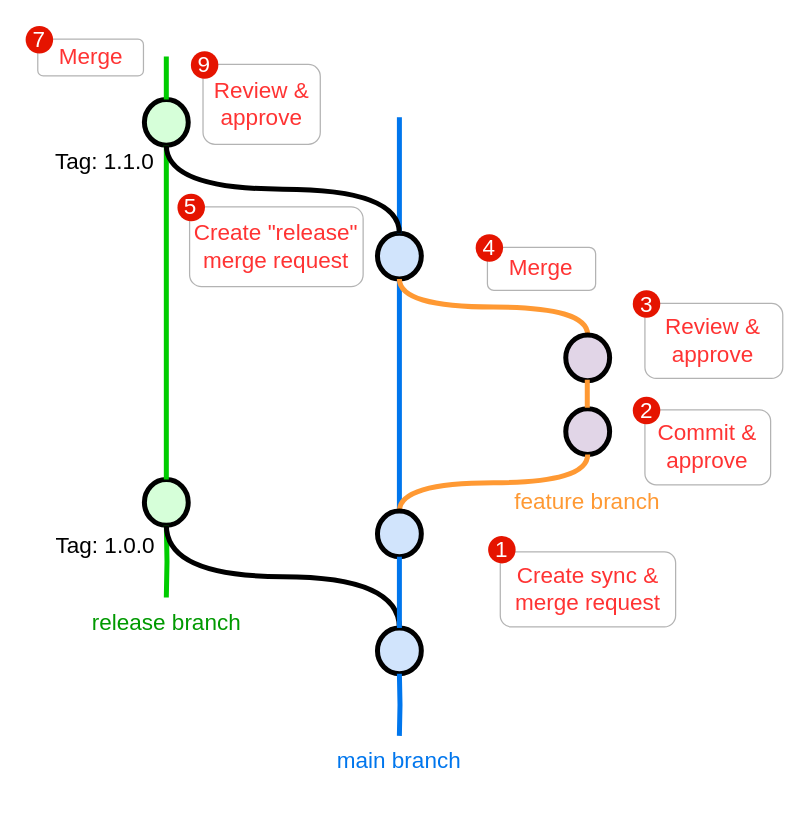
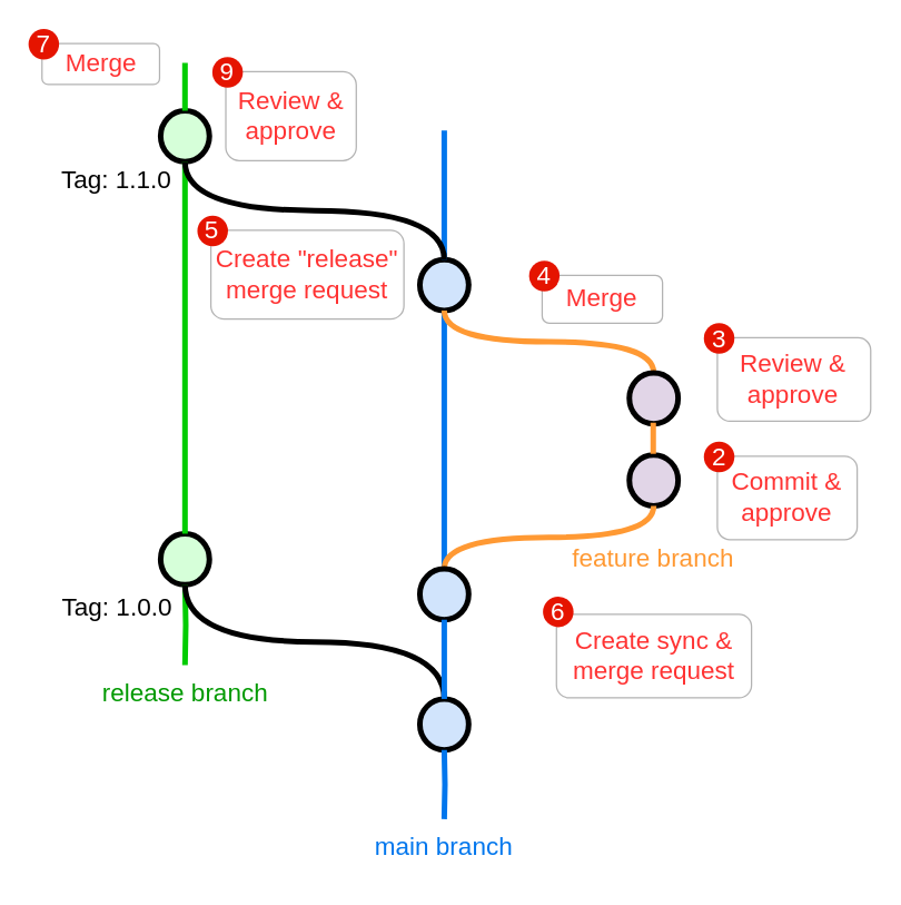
  <mxCell id="0" />
  <mxCell id="1" parent="0" />
  <mxCell id="2" value="" style="verticalLabelPosition=bottom;verticalAlign=top;html=1;strokeWidth=4;shape=mxgraph.flowchart.on-page_reference;plain-blue;gradientColor=none;strokeColor=#000000;rotation=-90;container=0;fillColor=#D1E4FC;fontSize=18;" parent="1" vertex="1"><mxGeometry x="300.732" y="502.407" width="36.585" height="35.085" as="geometry" /></mxCell>
  <mxCell id="3" value="" style="verticalLabelPosition=bottom;verticalAlign=top;html=1;strokeWidth=4;shape=mxgraph.flowchart.on-page_reference;plain-blue;gradientColor=none;strokeColor=#000000;rotation=-90;container=0;fillColor=#D1E4FC;fontSize=18;" parent="1" vertex="1"><mxGeometry x="300.732" y="186.644" width="36.585" height="35.085" as="geometry" /></mxCell>
  <mxCell id="4" value="" style="edgeStyle=orthogonalEdgeStyle;curved=1;rounded=0;orthogonalLoop=1;jettySize=auto;html=1;endArrow=none;endFill=0;strokeWidth=4;fontFamily=Courier New;fontSize=18;exitX=1;exitY=0.5;exitDx=0;exitDy=0;exitPerimeter=0;strokeColor=#0076ED;" parent="1" source="20" target="3" edge="1"><mxGeometry x="1254.39" y="347.119" as="geometry"><mxPoint x="319.024" y="280.203" as="sourcePoint" /></mxGeometry></mxCell>
  <mxCell id="5" value="" style="edgeStyle=orthogonalEdgeStyle;curved=1;rounded=0;orthogonalLoop=1;jettySize=auto;html=1;endArrow=none;endFill=0;strokeWidth=4;fontFamily=Courier New;fontSize=18;strokeColor=#0076ED;" parent="1" source="3" edge="1"><mxGeometry x="1254.39" y="347.119" as="geometry"><mxPoint x="319.024" y="93.085" as="targetPoint" /></mxGeometry></mxCell>
  <mxCell id="6" value="" style="verticalLabelPosition=bottom;verticalAlign=top;html=1;strokeWidth=4;shape=mxgraph.flowchart.on-page_reference;plain-purple;gradientColor=none;strokeColor=#000000;rotation=-90;container=0;fontSize=18;" parent="1" vertex="1"><mxGeometry x="451.366" y="326.983" width="36.585" height="35.085" as="geometry" /></mxCell>
  <mxCell id="7" style="edgeStyle=orthogonalEdgeStyle;curved=1;rounded=0;html=1;entryX=0;entryY=0.5;entryPerimeter=0;endArrow=none;endFill=0;jettySize=auto;orthogonalLoop=1;strokeWidth=4;fontSize=18;exitX=1;exitY=0.5;exitDx=0;exitDy=0;exitPerimeter=0;strokeColor=#FF9933;fontColor=#FF9933;" parent="1" source="20" target="6" edge="1"><mxGeometry x="1144.634" y="183.39" as="geometry"><mxPoint x="319.024" y="461.475" as="sourcePoint" /></mxGeometry></mxCell>
  <mxCell id="8" style="edgeStyle=orthogonalEdgeStyle;curved=1;rounded=0;html=1;exitX=1;exitY=0.5;exitPerimeter=0;entryX=0;entryY=0.5;entryPerimeter=0;endArrow=none;endFill=0;jettySize=auto;orthogonalLoop=1;strokeWidth=4;fontSize=18;entryDx=0;entryDy=0;strokeColor=#FF9933;" parent="1" source="9" target="3" edge="1"><mxGeometry x="1277.561" y="198.593" as="geometry"><mxPoint x="342.195" y="128.169" as="targetPoint" /></mxGeometry></mxCell>
  <mxCell id="9" value="" style="verticalLabelPosition=bottom;verticalAlign=top;html=1;strokeWidth=4;shape=mxgraph.flowchart.on-page_reference;plain-purple;gradientColor=none;strokeColor=#000000;rotation=-90;container=0;fontSize=18;" parent="1" vertex="1"><mxGeometry x="451.366" y="268.003" width="36.585" height="35.085" as="geometry" /></mxCell>
  <mxCell id="10" style="edgeStyle=orthogonalEdgeStyle;curved=1;rounded=0;html=1;exitX=1;exitY=0.5;exitPerimeter=0;entryX=0;entryY=0.5;entryPerimeter=0;endArrow=none;endFill=0;jettySize=auto;orthogonalLoop=1;strokeWidth=4;fontSize=18;exitDx=0;exitDy=0;strokeColor=#FF9933;" parent="1" edge="1"><mxGeometry x="1313.221" y="197.843" as="geometry"><mxPoint x="469.319" y="325.483" as="sourcePoint" /><mxPoint x="469.319" y="303.088" as="targetPoint" /></mxGeometry></mxCell>
  <mxCell id="11" value="&lt;font style=&quot;font-size: 18px&quot;&gt;&lt;font style=&quot;font-size: 18px&quot;&gt;feature branch&lt;/font&gt;&lt;br style=&quot;font-size: 18px&quot;&gt;&lt;/font&gt;" style="text;html=1;strokeColor=none;fillColor=none;align=center;verticalAlign=middle;whiteSpace=wrap;overflow=hidden;fontSize=18;fontStyle=0;fontColor=#FF9933;rotation=0;container=0;" parent="1" vertex="1"><mxGeometry x="396.94" y="378.18" width="145.43" height="46.14" as="geometry" /></mxCell>
  <mxCell id="12" value="&lt;font style=&quot;font-size: 18px;&quot;&gt;Tag: 1.0.0&lt;/font&gt;" style="text;html=1;strokeColor=none;fillColor=none;align=center;verticalAlign=middle;whiteSpace=wrap;overflow=hidden;fontSize=18;rotation=0;container=0;" parent="1" vertex="1"><mxGeometry x="35" y="416.84" width="97.56" height="37.44" as="geometry" /></mxCell>
  <mxCell id="13" value="&lt;font style=&quot;font-size: 18px;&quot;&gt;Tag: 1.1.0&lt;/font&gt;" style="text;html=1;strokeColor=none;fillColor=none;align=center;verticalAlign=middle;whiteSpace=wrap;overflow=hidden;fontSize=18;rotation=0;container=0;" parent="1" vertex="1"><mxGeometry x="38.05" y="107.56" width="91.46" height="42.64" as="geometry" /></mxCell>
  <mxCell id="14" value="" style="verticalLabelPosition=bottom;verticalAlign=top;html=1;strokeWidth=4;shape=mxgraph.flowchart.on-page_reference;plain-blue;gradientColor=none;strokeColor=#000000;rotation=-90;container=0;fillColor=#D6FFD9;fontSize=18;" parent="1" vertex="1"><mxGeometry x="114.268" y="383.713" width="36.585" height="35.085" as="geometry" /></mxCell>
  <mxCell id="15" value="" style="verticalLabelPosition=bottom;verticalAlign=top;html=1;strokeWidth=4;shape=mxgraph.flowchart.on-page_reference;plain-blue;gradientColor=none;strokeColor=#000000;rotation=-90;container=0;fillColor=#D6FFD9;fontSize=18;" parent="1" vertex="1"><mxGeometry x="114.268" y="79.645" width="36.585" height="35.085" as="geometry" /></mxCell>
  <mxCell id="16" value="" style="edgeStyle=orthogonalEdgeStyle;rounded=0;html=1;jettySize=auto;orthogonalLoop=1;plain-blue;endArrow=none;endFill=0;strokeWidth=4;strokeColor=#00CC00;fontSize=18;" parent="1" source="14" target="15" edge="1"><mxGeometry x="1532.561" y="526.645" as="geometry"><Array as="points"><mxPoint x="132.561" y="103.035" /></Array></mxGeometry></mxCell>
  <mxCell id="17" value="" style="edgeStyle=orthogonalEdgeStyle;curved=1;rounded=0;orthogonalLoop=1;jettySize=auto;html=1;endArrow=none;endFill=0;strokeWidth=4;fontFamily=Courier New;fontSize=18;strokeColor=#00CC00;" parent="1" source="15" edge="1"><mxGeometry x="1067.927" y="191.001" as="geometry"><mxPoint x="132.561" y="44.56" as="targetPoint" /></mxGeometry></mxCell>
  <mxCell id="18" value="" style="edgeStyle=orthogonalEdgeStyle;rounded=0;html=1;jettySize=auto;orthogonalLoop=1;strokeWidth=4;endArrow=none;endFill=0;strokeColor=#00CC00;fontSize=18;" parent="1" target="14" edge="1"><mxGeometry x="1532.561" y="643.594" as="geometry"><mxPoint x="132.561" y="477.272" as="sourcePoint" /></mxGeometry></mxCell>
  <mxCell id="19" style="edgeStyle=orthogonalEdgeStyle;curved=1;rounded=0;html=1;endArrow=none;endFill=0;jettySize=auto;orthogonalLoop=1;strokeWidth=4;fontSize=18;entryX=0;entryY=0.5;entryDx=0;entryDy=0;entryPerimeter=0;exitX=1;exitY=0.5;exitDx=0;exitDy=0;exitPerimeter=0;" parent="1" source="2" target="14" edge="1"><mxGeometry x="1144.634" y="183.39" as="geometry"><mxPoint x="319.024" y="584.271" as="sourcePoint" /><mxPoint x="171.463" y="479.017" as="targetPoint" /></mxGeometry></mxCell>
  <mxCell id="20" value="" style="verticalLabelPosition=bottom;verticalAlign=top;html=1;strokeWidth=4;shape=mxgraph.flowchart.on-page_reference;plain-blue;gradientColor=none;strokeColor=#000000;rotation=-90;container=0;fillColor=#D1E4FC;fontSize=18;" parent="1" vertex="1"><mxGeometry x="300.732" y="408.847" width="36.585" height="35.085" as="geometry" /></mxCell>
  <mxCell id="21" value="" style="edgeStyle=orthogonalEdgeStyle;curved=1;rounded=0;orthogonalLoop=1;jettySize=auto;html=1;endArrow=none;endFill=0;strokeWidth=4;fontFamily=Courier New;fontSize=18;exitX=1;exitY=0.5;exitDx=0;exitDy=0;exitPerimeter=0;entryX=0;entryY=0.5;entryDx=0;entryDy=0;entryPerimeter=0;strokeColor=#0076ED;" parent="1" source="2" target="20" edge="1"><mxGeometry x="1431.22" y="591.542" as="geometry"><mxPoint x="495.854" y="664.966" as="sourcePoint" /><mxPoint x="512.927" y="537.492" as="targetPoint" /></mxGeometry></mxCell>
  <mxCell id="22" value="&lt;font style=&quot;font-size: 18px&quot;&gt;release branch&lt;br style=&quot;font-size: 18px&quot;&gt;&lt;/font&gt;" style="text;html=1;strokeColor=none;fillColor=none;align=center;verticalAlign=middle;whiteSpace=wrap;overflow=hidden;fontSize=18;fontStyle=0;fontColor=#009900;rotation=0;container=0;" parent="1" vertex="1"><mxGeometry x="57.5" y="478" width="150.12" height="40" as="geometry" /></mxCell>
  <mxCell id="23" style="edgeStyle=orthogonalEdgeStyle;curved=1;rounded=0;html=1;endArrow=none;endFill=0;jettySize=auto;orthogonalLoop=1;strokeWidth=4;fontSize=18;entryX=0;entryY=0.5;entryDx=0;entryDy=0;entryPerimeter=0;exitX=1;exitY=0.5;exitDx=0;exitDy=0;exitPerimeter=0;" parent="1" source="3" target="15" edge="1"><mxGeometry x="1175.122" y="-300.195" as="geometry"><mxPoint x="349.512" y="97.178" as="sourcePoint" /><mxPoint x="208.049" y="30.517" as="targetPoint" /></mxGeometry></mxCell>
  <mxCell id="24" value="&lt;font style=&quot;font-size: 18px&quot;&gt;&lt;font color=&quot;#0076ed&quot; style=&quot;font-size: 18px&quot;&gt;main branch&lt;/font&gt;&lt;br style=&quot;font-size: 18px&quot;&gt;&lt;/font&gt;" style="text;html=1;strokeColor=none;fillColor=none;align=center;verticalAlign=middle;whiteSpace=wrap;overflow=hidden;fontSize=18;fontStyle=0;fontColor=#009900;rotation=0;container=0;" parent="1" vertex="1"><mxGeometry x="247.25" y="588" width="143.54" height="40" as="geometry" /></mxCell>
  <mxCell id="25" value="" style="edgeStyle=orthogonalEdgeStyle;rounded=0;html=1;jettySize=auto;orthogonalLoop=1;strokeWidth=4;endArrow=none;endFill=0;strokeColor=#0076ED;fontSize=18;" parent="1" target="2" edge="1"><mxGeometry x="1719.024" y="799.712" as="geometry"><mxPoint x="319" y="588" as="sourcePoint" /></mxGeometry></mxCell>
  <mxCell id="26" value="&lt;span style=&quot;color: rgb(255 , 51 , 51)&quot;&gt;Create sync &amp;amp; merge request&lt;/span&gt;" style="rounded=1;whiteSpace=wrap;html=1;labelBackgroundColor=none;fontSize=18;fontColor=#FF9933;strokeColor=#B3B3B3;fillColor=none;" vertex="1" parent="1"><mxGeometry x="399.72" y="440.79" width="140.28" height="60" as="geometry" /></mxCell>
- <mxCell id="27" value="1" style="ellipse;whiteSpace=wrap;html=1;aspect=fixed;labelBackgroundColor=none;fontSize=18;strokeColor=none;fillColor=#e51400;fontColor=#ffffff;" vertex="1" parent="1"><mxGeometry x="390" y="428" width="22" height="22" as="geometry" /></mxCell>
+ <mxCell id="27" value="6" style="ellipse;whiteSpace=wrap;html=1;aspect=fixed;labelBackgroundColor=none;fontSize=18;strokeColor=none;fillColor=#e51400;fontColor=#ffffff;" vertex="1" parent="1"><mxGeometry x="390" y="428" width="22" height="22" as="geometry" /></mxCell>
  <mxCell id="28" value="&lt;span style=&quot;color: rgb(255 , 51 , 51)&quot;&gt;Commit &amp;amp; approve&lt;/span&gt;" style="rounded=1;whiteSpace=wrap;html=1;labelBackgroundColor=none;fontSize=18;fontColor=#FF9933;strokeColor=#B3B3B3;fillColor=none;" vertex="1" parent="1"><mxGeometry x="515.44" y="327.16" width="100.56" height="60" as="geometry" /></mxCell>
  <mxCell id="29" value="2" style="ellipse;whiteSpace=wrap;html=1;aspect=fixed;labelBackgroundColor=none;fontSize=18;strokeColor=none;fillColor=#e51400;fontColor=#ffffff;" vertex="1" parent="1"><mxGeometry x="505.72" y="316.65" width="22" height="22" as="geometry" /></mxCell>
  <mxCell id="30" value="&lt;span style=&quot;color: rgb(255 , 51 , 51)&quot;&gt;Review &amp;amp; approve&lt;/span&gt;" style="rounded=1;whiteSpace=wrap;html=1;labelBackgroundColor=none;fontSize=18;fontColor=#FF9933;strokeColor=#B3B3B3;fillColor=none;" vertex="1" parent="1"><mxGeometry x="515.44" y="242.07" width="110.28" height="60" as="geometry" /></mxCell>
  <mxCell id="31" value="3" style="ellipse;whiteSpace=wrap;html=1;aspect=fixed;labelBackgroundColor=none;fontSize=18;strokeColor=none;fillColor=#e51400;fontColor=#ffffff;" vertex="1" parent="1"><mxGeometry x="505.72" y="231.56" width="22" height="22" as="geometry" /></mxCell>
  <mxCell id="32" value="&lt;span style=&quot;color: rgb(255 , 51 , 51)&quot;&gt;Merge&lt;/span&gt;" style="rounded=1;whiteSpace=wrap;html=1;labelBackgroundColor=none;fontSize=18;fontColor=#FF9933;strokeColor=#B3B3B3;fillColor=none;" vertex="1" parent="1"><mxGeometry x="389.44" y="197.15" width="86.56" height="34.41" as="geometry" /></mxCell>
  <mxCell id="33" value="4" style="ellipse;whiteSpace=wrap;html=1;aspect=fixed;labelBackgroundColor=none;fontSize=18;strokeColor=none;fillColor=#e51400;fontColor=#ffffff;" vertex="1" parent="1"><mxGeometry x="380" y="186.64" width="22" height="22" as="geometry" /></mxCell>
  <mxCell id="34" value="&lt;span style=&quot;color: rgb(255 , 51 , 51)&quot;&gt;Create &quot;release&quot; merge request&lt;/span&gt;" style="rounded=1;whiteSpace=wrap;html=1;labelBackgroundColor=none;fontSize=18;fontColor=#FF9933;strokeColor=#B3B3B3;fillColor=none;" vertex="1" parent="1"><mxGeometry x="151.18" y="164.78" width="138.82" height="63.85" as="geometry" /></mxCell>
  <mxCell id="35" value="5" style="ellipse;whiteSpace=wrap;html=1;aspect=fixed;labelBackgroundColor=none;fontSize=18;strokeColor=none;fillColor=#e51400;fontColor=#ffffff;" vertex="1" parent="1"><mxGeometry x="141.46" y="154.27" width="22" height="22" as="geometry" /></mxCell>
  <mxCell id="36" value="&lt;font color=&quot;#ff3333&quot;&gt;Review &amp;amp; approve&lt;/font&gt;" style="rounded=1;whiteSpace=wrap;html=1;labelBackgroundColor=none;fontSize=18;fontColor=#FF9933;strokeColor=#B3B3B3;fillColor=none;" vertex="1" parent="1"><mxGeometry x="161.91" y="50.88" width="93.82" height="63.85" as="geometry" /></mxCell>
  <mxCell id="37" value="9" style="ellipse;whiteSpace=wrap;html=1;aspect=fixed;labelBackgroundColor=none;fontSize=18;strokeColor=none;fillColor=#e51400;fontColor=#ffffff;" vertex="1" parent="1"><mxGeometry x="152.19" y="40.37" width="22" height="22" as="geometry" /></mxCell>
  <mxCell id="38" value="&lt;font color=&quot;#ff3333&quot;&gt;Merge&lt;/font&gt;" style="rounded=1;whiteSpace=wrap;html=1;labelBackgroundColor=none;fontSize=18;fontColor=#FF9933;strokeColor=#B3B3B3;fillColor=none;" vertex="1" parent="1"><mxGeometry x="29.72" y="30.6" width="84.55" height="29.49" as="geometry" /></mxCell>
  <mxCell id="39" value="7" style="ellipse;whiteSpace=wrap;html=1;aspect=fixed;labelBackgroundColor=none;fontSize=18;strokeColor=none;fillColor=#e51400;fontColor=#ffffff;" vertex="1" parent="1"><mxGeometry x="20" y="20.09" width="22" height="22" as="geometry" /></mxCell>
